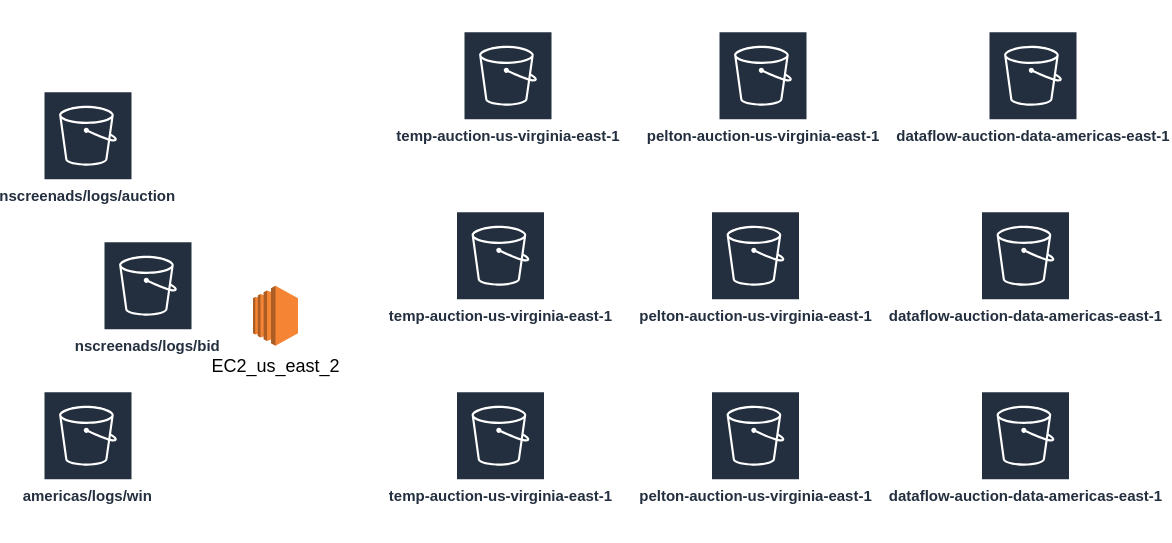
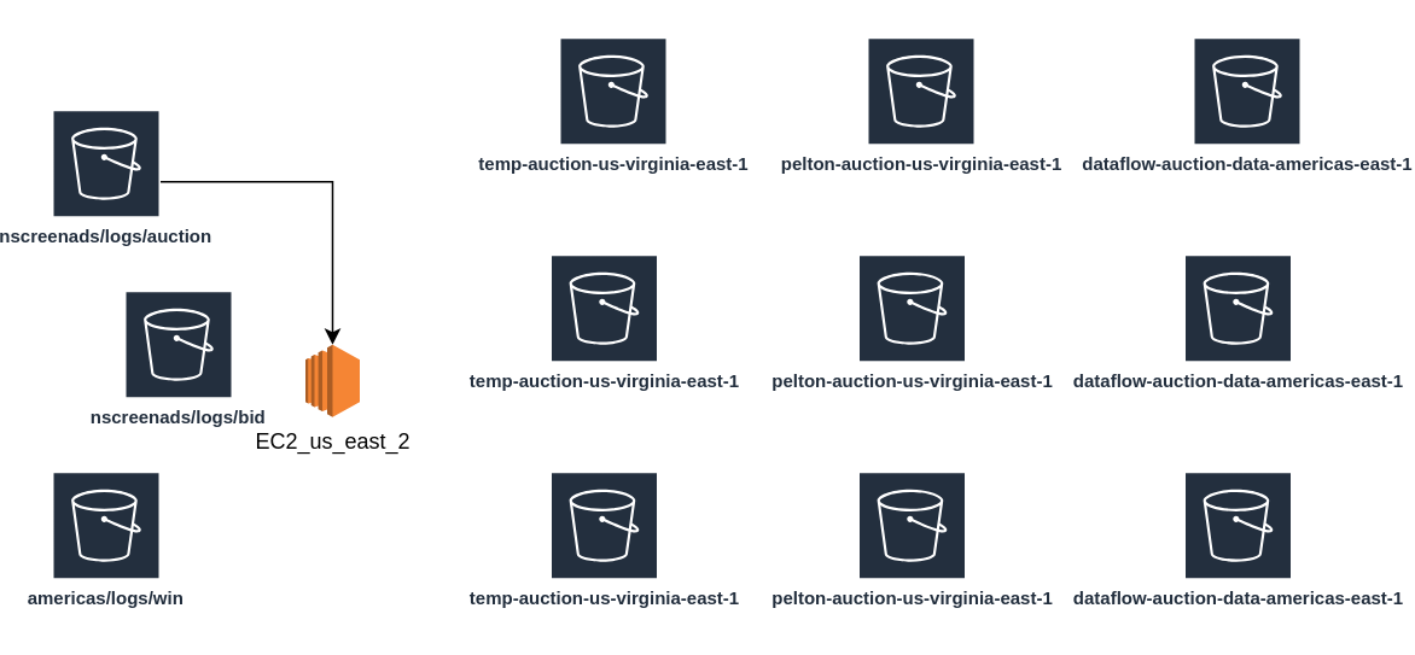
  <mxCell id="0" />
  <mxCell id="1" parent="0" />
+ <mxCell id="2" style="edgeStyle=orthogonalEdgeStyle;rounded=0;orthogonalLoop=1;jettySize=auto;html=1;" edge="1" parent="1" source="3" target="4"><mxGeometry relative="1" as="geometry" /></mxCell>
  <mxCell id="3" value="nscreenads/logs/auction" style="sketch=0;outlineConnect=0;fontColor=#232F3E;gradientColor=none;strokeColor=#ffffff;fillColor=#232F3E;dashed=0;verticalLabelPosition=middle;verticalAlign=bottom;align=center;html=1;whiteSpace=wrap;fontSize=10;fontStyle=1;spacing=3;shape=mxgraph.aws4.productIcon;prIcon=mxgraph.aws4.s3;" vertex="1" parent="1"><mxGeometry x="20" y="60" width="60" height="80" as="geometry" /></mxCell>
  <mxCell id="4" value="EC2_us_east_2" style="outlineConnect=0;dashed=0;verticalLabelPosition=bottom;verticalAlign=top;align=center;html=1;shape=mxgraph.aws3.ec2;fillColor=#F58534;gradientColor=none;" vertex="1" parent="1"><mxGeometry x="160" y="190" width="30" height="40" as="geometry" /></mxCell>
  <mxCell id="5" value="temp-auction-us-virginia-east-1" style="sketch=0;outlineConnect=0;fontColor=#232F3E;gradientColor=none;strokeColor=#ffffff;fillColor=#232F3E;dashed=0;verticalLabelPosition=middle;verticalAlign=bottom;align=center;html=1;fontSize=10;fontStyle=1;spacing=3;shape=mxgraph.aws4.productIcon;prIcon=mxgraph.aws4.s3;" vertex="1" parent="1"><mxGeometry x="300" y="20" width="60" height="80" as="geometry" /></mxCell>
  <mxCell id="6" value="pelton-auction-us-virginia-east-1" style="sketch=0;outlineConnect=0;fontColor=#232F3E;gradientColor=none;strokeColor=#ffffff;fillColor=#232F3E;dashed=0;verticalLabelPosition=middle;verticalAlign=bottom;align=center;html=1;fontSize=10;fontStyle=1;spacing=3;shape=mxgraph.aws4.productIcon;prIcon=mxgraph.aws4.s3;" vertex="1" parent="1"><mxGeometry x="470" y="20" width="60" height="80" as="geometry" /></mxCell>
  <mxCell id="7" value="dataflow-auction-data-americas-east-1" style="sketch=0;outlineConnect=0;fontColor=#232F3E;gradientColor=none;strokeColor=#ffffff;fillColor=#232F3E;dashed=0;verticalLabelPosition=middle;verticalAlign=bottom;align=center;html=1;fontSize=10;fontStyle=1;spacing=3;shape=mxgraph.aws4.productIcon;prIcon=mxgraph.aws4.s3;" vertex="1" parent="1"><mxGeometry x="650" y="20" width="60" height="80" as="geometry" /></mxCell>
  <mxCell id="8" value="nscreenads/logs/bid" style="sketch=0;outlineConnect=0;fontColor=#232F3E;gradientColor=none;strokeColor=#ffffff;fillColor=#232F3E;dashed=0;verticalLabelPosition=middle;verticalAlign=bottom;align=center;html=1;whiteSpace=wrap;fontSize=10;fontStyle=1;spacing=3;shape=mxgraph.aws4.productIcon;prIcon=mxgraph.aws4.s3;" vertex="1" parent="1"><mxGeometry x="60" y="160" width="60" height="80" as="geometry" /></mxCell>
  <mxCell id="9" value="americas/logs/win" style="sketch=0;outlineConnect=0;fontColor=#232F3E;gradientColor=none;strokeColor=#ffffff;fillColor=#232F3E;dashed=0;verticalLabelPosition=middle;verticalAlign=bottom;align=center;html=1;whiteSpace=wrap;fontSize=10;fontStyle=1;spacing=3;shape=mxgraph.aws4.productIcon;prIcon=mxgraph.aws4.s3;" vertex="1" parent="1"><mxGeometry x="20" y="260" width="60" height="80" as="geometry" /></mxCell>
  <mxCell id="10" value="temp-auction-us-virginia-east-1" style="sketch=0;outlineConnect=0;fontColor=#232F3E;gradientColor=none;strokeColor=#ffffff;fillColor=#232F3E;dashed=0;verticalLabelPosition=middle;verticalAlign=bottom;align=center;html=1;fontSize=10;fontStyle=1;spacing=3;shape=mxgraph.aws4.productIcon;prIcon=mxgraph.aws4.s3;" vertex="1" parent="1"><mxGeometry x="295" y="140" width="60" height="80" as="geometry" /></mxCell>
  <mxCell id="11" value="pelton-auction-us-virginia-east-1" style="sketch=0;outlineConnect=0;fontColor=#232F3E;gradientColor=none;strokeColor=#ffffff;fillColor=#232F3E;dashed=0;verticalLabelPosition=middle;verticalAlign=bottom;align=center;html=1;fontSize=10;fontStyle=1;spacing=3;shape=mxgraph.aws4.productIcon;prIcon=mxgraph.aws4.s3;" vertex="1" parent="1"><mxGeometry x="465" y="140" width="60" height="80" as="geometry" /></mxCell>
  <mxCell id="12" value="dataflow-auction-data-americas-east-1" style="sketch=0;outlineConnect=0;fontColor=#232F3E;gradientColor=none;strokeColor=#ffffff;fillColor=#232F3E;dashed=0;verticalLabelPosition=middle;verticalAlign=bottom;align=center;html=1;fontSize=10;fontStyle=1;spacing=3;shape=mxgraph.aws4.productIcon;prIcon=mxgraph.aws4.s3;" vertex="1" parent="1"><mxGeometry x="645" y="140" width="60" height="80" as="geometry" /></mxCell>
  <mxCell id="13" value="temp-auction-us-virginia-east-1" style="sketch=0;outlineConnect=0;fontColor=#232F3E;gradientColor=none;strokeColor=#ffffff;fillColor=#232F3E;dashed=0;verticalLabelPosition=middle;verticalAlign=bottom;align=center;html=1;fontSize=10;fontStyle=1;spacing=3;shape=mxgraph.aws4.productIcon;prIcon=mxgraph.aws4.s3;" vertex="1" parent="1"><mxGeometry x="295" y="260" width="60" height="80" as="geometry" /></mxCell>
  <mxCell id="14" value="pelton-auction-us-virginia-east-1" style="sketch=0;outlineConnect=0;fontColor=#232F3E;gradientColor=none;strokeColor=#ffffff;fillColor=#232F3E;dashed=0;verticalLabelPosition=middle;verticalAlign=bottom;align=center;html=1;fontSize=10;fontStyle=1;spacing=3;shape=mxgraph.aws4.productIcon;prIcon=mxgraph.aws4.s3;" vertex="1" parent="1"><mxGeometry x="465" y="260" width="60" height="80" as="geometry" /></mxCell>
  <mxCell id="15" value="dataflow-auction-data-americas-east-1" style="sketch=0;outlineConnect=0;fontColor=#232F3E;gradientColor=none;strokeColor=#ffffff;fillColor=#232F3E;dashed=0;verticalLabelPosition=middle;verticalAlign=bottom;align=center;html=1;fontSize=10;fontStyle=1;spacing=3;shape=mxgraph.aws4.productIcon;prIcon=mxgraph.aws4.s3;" vertex="1" parent="1"><mxGeometry x="645" y="260" width="60" height="80" as="geometry" /></mxCell>
